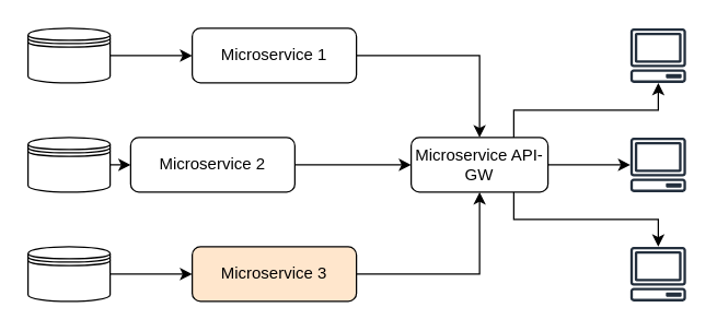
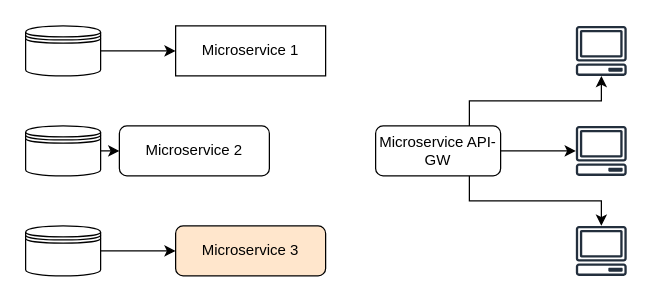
  <mxCell id="0" />
  <mxCell id="1" parent="0" />
- <mxCell id="2" style="edgeStyle=orthogonalEdgeStyle;rounded=0;orthogonalLoop=1;jettySize=auto;html=1;exitX=1;exitY=0.5;exitDx=0;exitDy=0;entryX=0.5;entryY=0;entryDx=0;entryDy=0;" edge="1" parent="1" source="3" target="9"><mxGeometry relative="1" as="geometry" /></mxCell>
- <mxCell id="3" value="Microservice 1" style="rounded=1;whiteSpace=wrap;html=1;" vertex="1" parent="1"><mxGeometry x="140" y="20" width="120" height="40" as="geometry" /></mxCell>
+ <mxCell id="3" value="Microservice 1" style="whiteSpace=wrap;html=1;rounded=0;" vertex="1" parent="1"><mxGeometry x="140" y="20" width="120" height="40" as="geometry" /></mxCell>
  <mxCell id="4" style="edgeStyle=orthogonalEdgeStyle;rounded=0;orthogonalLoop=1;jettySize=auto;html=1;exitX=1;exitY=0.5;exitDx=0;exitDy=0;entryX=0;entryY=0.5;entryDx=0;entryDy=0;" edge="1" parent="1" source="5" target="3"><mxGeometry relative="1" as="geometry" /></mxCell>
  <mxCell id="5" value="" style="shape=datastore;whiteSpace=wrap;html=1;" vertex="1" parent="1"><mxGeometry y="20" width="60" height="40" as="geometry" x="20" /></mxCell>
  <mxCell id="6" style="edgeStyle=orthogonalEdgeStyle;rounded=0;orthogonalLoop=1;jettySize=auto;html=1;exitX=0.75;exitY=0;exitDx=0;exitDy=0;" edge="1" parent="1" source="9" target="18"><mxGeometry relative="1" as="geometry" /></mxCell>
  <mxCell id="7" style="edgeStyle=orthogonalEdgeStyle;rounded=0;orthogonalLoop=1;jettySize=auto;html=1;exitX=0.75;exitY=1;exitDx=0;exitDy=0;" edge="1" parent="1" source="9" target="20"><mxGeometry relative="1" as="geometry" /></mxCell>
  <mxCell id="8" style="edgeStyle=orthogonalEdgeStyle;rounded=0;orthogonalLoop=1;jettySize=auto;html=1;exitX=1;exitY=0.5;exitDx=0;exitDy=0;" edge="1" parent="1" source="9" target="19"><mxGeometry relative="1" as="geometry" /></mxCell>
  <mxCell id="9" value="Microservice API-GW" style="rounded=1;whiteSpace=wrap;html=1;" vertex="1" parent="1"><mxGeometry x="300" y="100" width="100" height="40" as="geometry" /></mxCell>
- <mxCell id="10" style="edgeStyle=orthogonalEdgeStyle;rounded=0;orthogonalLoop=1;jettySize=auto;html=1;exitX=1;exitY=0.5;exitDx=0;exitDy=0;entryX=0;entryY=0.5;entryDx=0;entryDy=0;" edge="1" parent="1" source="11" target="9"><mxGeometry relative="1" as="geometry" /></mxCell>
  <mxCell id="11" value="Microservice 2" style="rounded=1;whiteSpace=wrap;html=1;" vertex="1" parent="1"><mxGeometry x="95" y="100" width="120" height="40" as="geometry" /></mxCell>
  <mxCell id="12" style="edgeStyle=orthogonalEdgeStyle;rounded=0;orthogonalLoop=1;jettySize=auto;html=1;exitX=1;exitY=0.5;exitDx=0;exitDy=0;entryX=0;entryY=0.5;entryDx=0;entryDy=0;" edge="1" parent="1" source="13" target="11"><mxGeometry relative="1" as="geometry" /></mxCell>
  <mxCell id="13" value="" style="shape=datastore;whiteSpace=wrap;html=1;" vertex="1" parent="1"><mxGeometry y="100" width="60" height="40" as="geometry" x="20" /></mxCell>
- <mxCell id="14" style="edgeStyle=orthogonalEdgeStyle;rounded=0;orthogonalLoop=1;jettySize=auto;html=1;exitX=1;exitY=0.5;exitDx=0;exitDy=0;entryX=0.5;entryY=1;entryDx=0;entryDy=0;" edge="1" parent="1" source="15" target="9"><mxGeometry relative="1" as="geometry" /></mxCell>
  <mxCell id="15" value="Microservice 3" style="rounded=1;whiteSpace=wrap;html=1;fillColor=#ffe6cc;" vertex="1" parent="1"><mxGeometry x="140" y="180" width="120" height="40" as="geometry" /></mxCell>
  <mxCell id="16" style="edgeStyle=orthogonalEdgeStyle;rounded=0;orthogonalLoop=1;jettySize=auto;html=1;exitX=1;exitY=0.5;exitDx=0;exitDy=0;entryX=0;entryY=0.5;entryDx=0;entryDy=0;" edge="1" parent="1" source="17" target="15"><mxGeometry relative="1" as="geometry" /></mxCell>
  <mxCell id="17" value="" style="shape=datastore;whiteSpace=wrap;html=1;" vertex="1" parent="1"><mxGeometry y="180" width="60" height="40" as="geometry" x="20" /></mxCell>
  <mxCell id="18" value="" style="sketch=0;outlineConnect=0;fontColor=#232F3E;gradientColor=none;fillColor=#232F3D;strokeColor=none;dashed=0;verticalLabelPosition=bottom;verticalAlign=top;align=center;html=1;fontSize=12;fontStyle=0;aspect=fixed;pointerEvents=1;shape=mxgraph.aws4.client;" vertex="1" parent="1"><mxGeometry x="460" y="20" width="41.05" height="40" as="geometry" /></mxCell>
  <mxCell id="19" value="" style="sketch=0;outlineConnect=0;fontColor=#232F3E;gradientColor=none;fillColor=#232F3D;strokeColor=none;dashed=0;verticalLabelPosition=bottom;verticalAlign=top;align=center;html=1;fontSize=12;fontStyle=0;aspect=fixed;pointerEvents=1;shape=mxgraph.aws4.client;" vertex="1" parent="1"><mxGeometry x="460" y="100" width="41.05" height="40" as="geometry" /></mxCell>
  <mxCell id="20" value="" style="sketch=0;outlineConnect=0;fontColor=#232F3E;gradientColor=none;fillColor=#232F3D;strokeColor=none;dashed=0;verticalLabelPosition=bottom;verticalAlign=top;align=center;html=1;fontSize=12;fontStyle=0;aspect=fixed;pointerEvents=1;shape=mxgraph.aws4.client;" vertex="1" parent="1"><mxGeometry x="460" y="180" width="41.05" height="40" as="geometry" /></mxCell>
